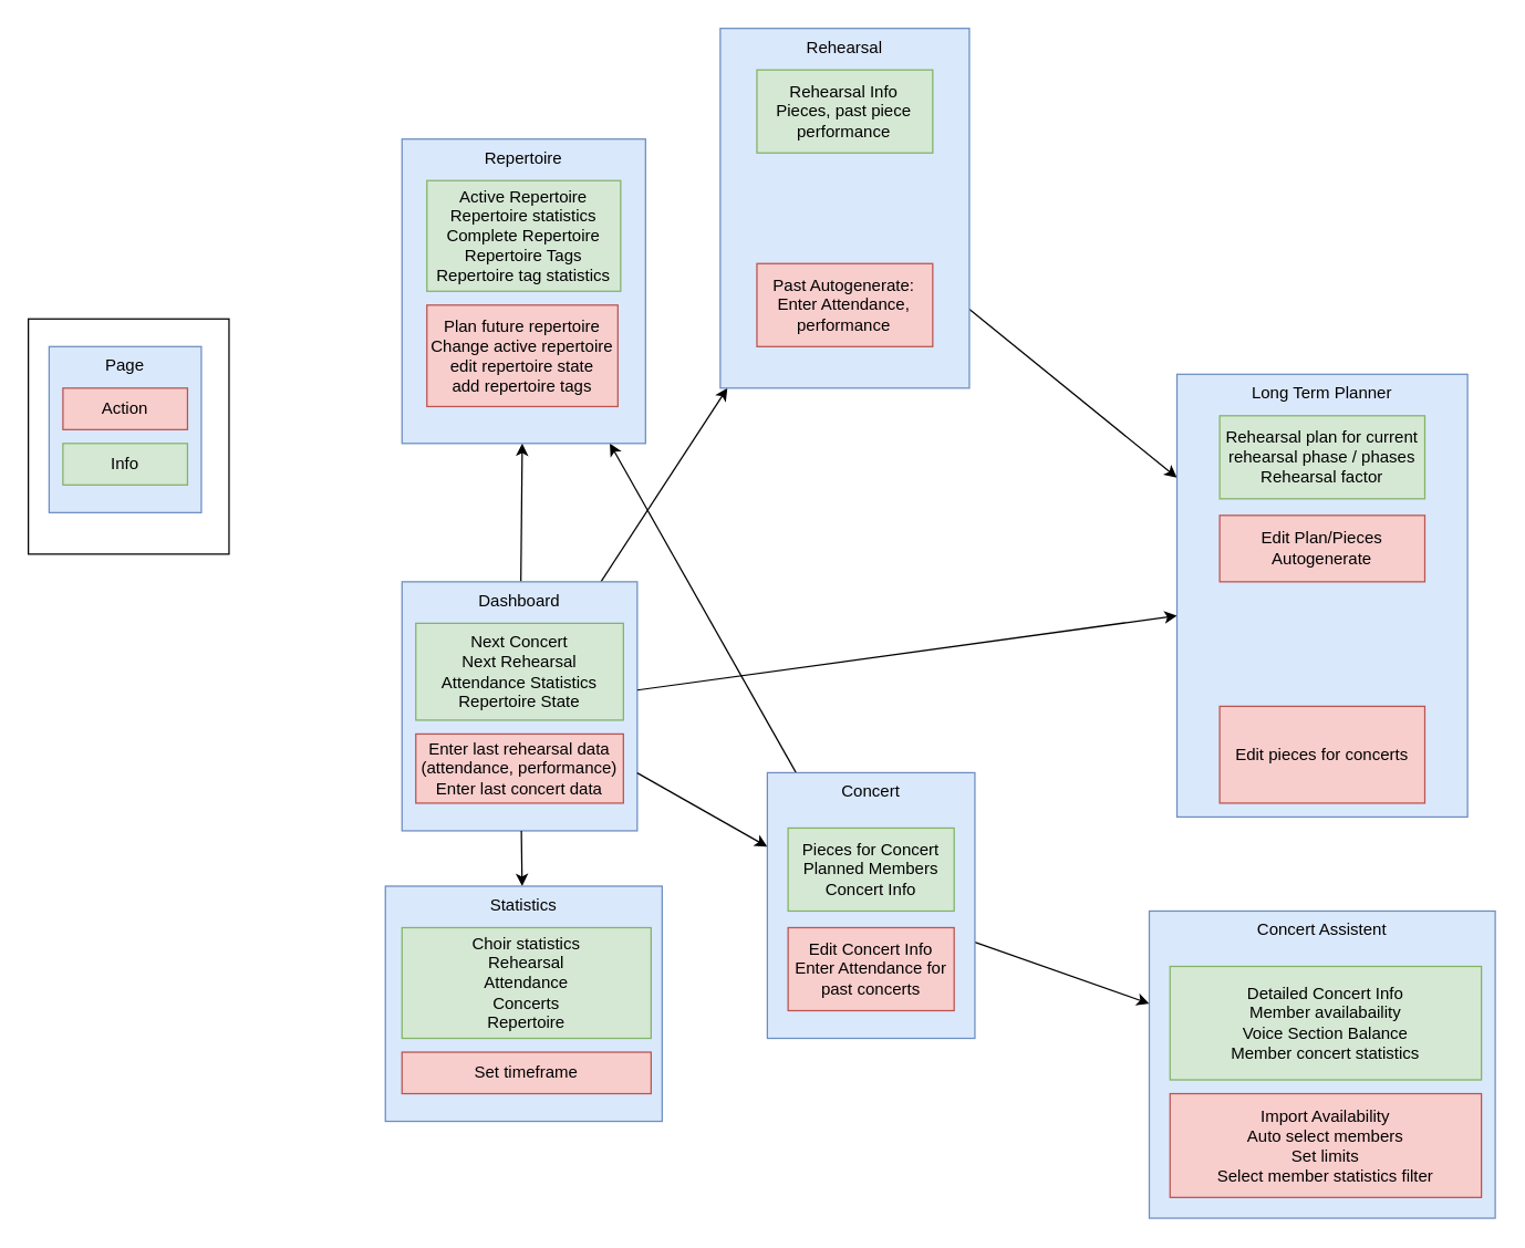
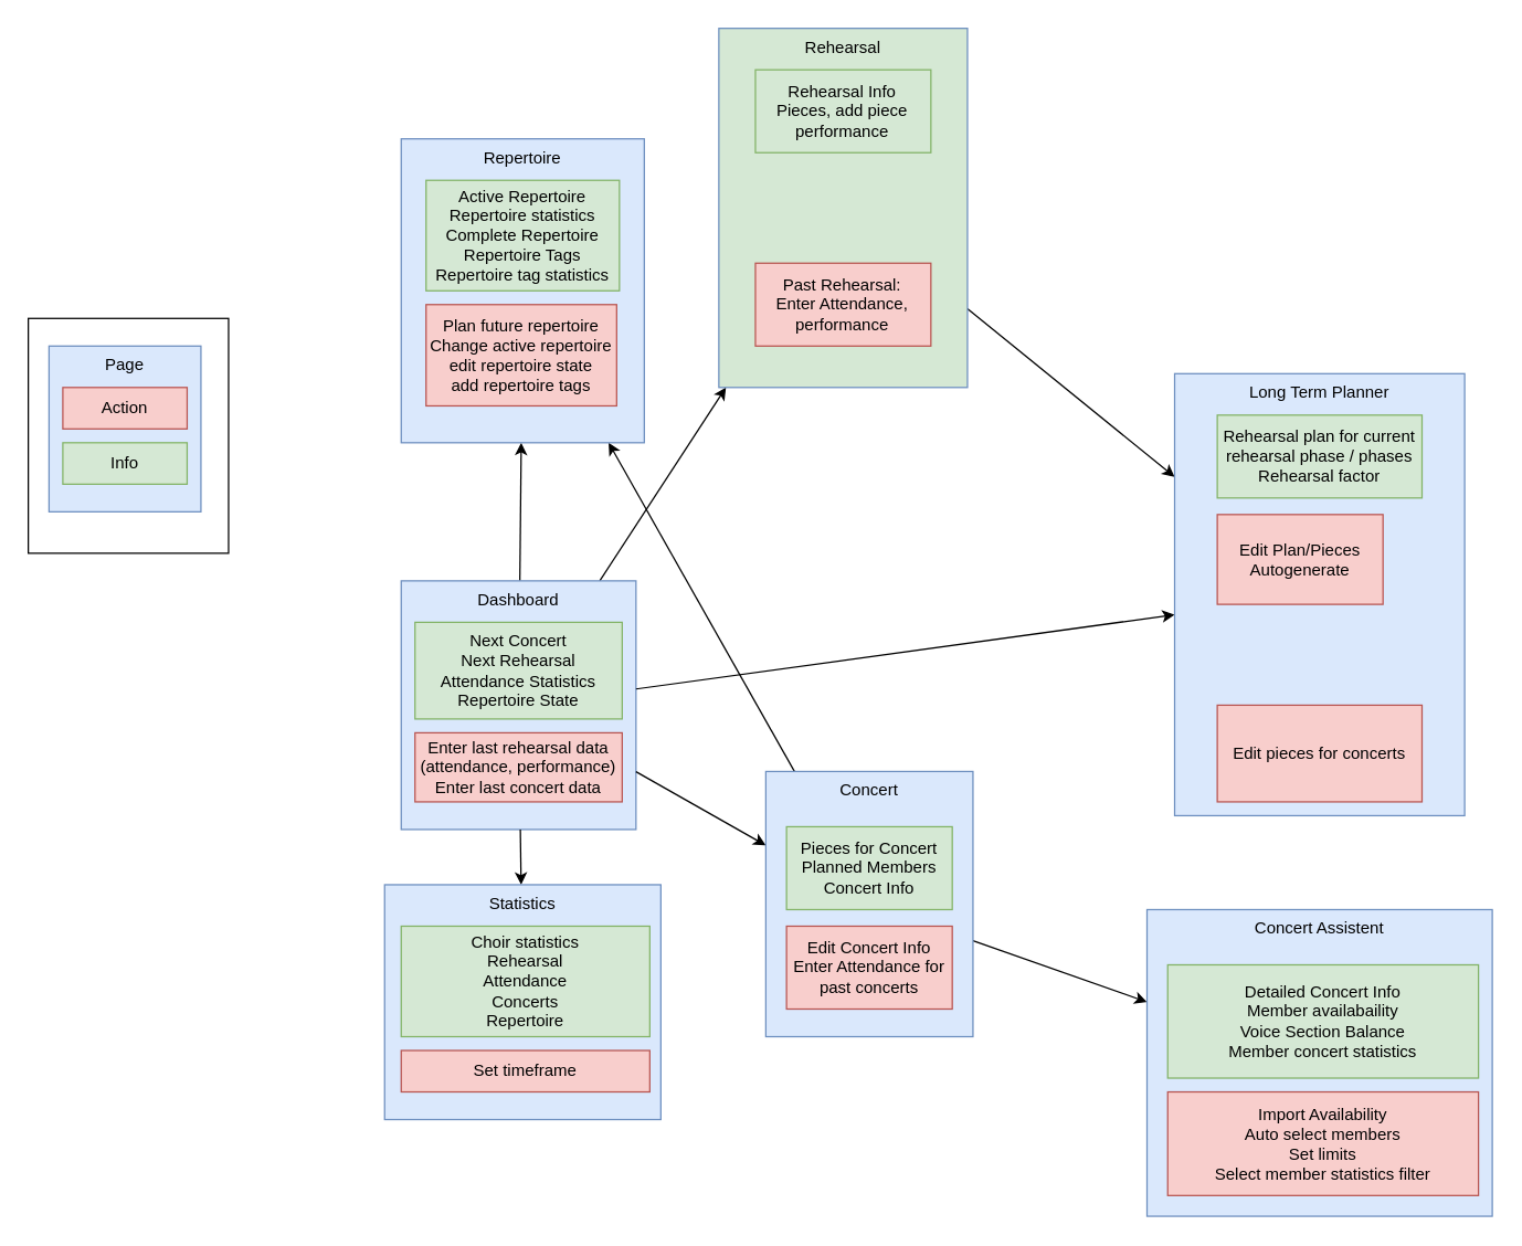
  <mxCell id="0" />
  <mxCell id="1" parent="0" />
  <mxCell id="2" style="rounded=0;orthogonalLoop=1;jettySize=auto;html=1;" edge="1" parent="1" source="6" target="23"><mxGeometry relative="1" as="geometry" /></mxCell>
  <mxCell id="3" style="rounded=0;orthogonalLoop=1;jettySize=auto;html=1;" edge="1" parent="1" source="6" target="15"><mxGeometry relative="1" as="geometry" /></mxCell>
  <mxCell id="4" style="rounded=0;orthogonalLoop=1;jettySize=auto;html=1;" edge="1" parent="1" source="15" target="27"><mxGeometry relative="1" as="geometry" /></mxCell>
  <mxCell id="5" value="" style="group" vertex="1" connectable="0" parent="1"><mxGeometry y="420" width="170" height="180" as="geometry" x="290" /></mxCell>
  <mxCell id="6" value="Dashboard" style="rounded=0;whiteSpace=wrap;html=1;fillColor=#dae8fc;strokeColor=#6c8ebf;verticalAlign=top;" vertex="1" parent="5"><mxGeometry width="170" height="180" as="geometry" /></mxCell>
  <mxCell id="7" value="Next Concert&lt;br&gt;Next Rehearsal&lt;div&gt;Attendance Statistics&lt;/div&gt;&lt;div&gt;Repertoire State&lt;/div&gt;" style="rounded=0;whiteSpace=wrap;html=1;fillColor=#d5e8d4;strokeColor=#82b366;" vertex="1" parent="5"><mxGeometry x="10" y="30" width="150" height="70" as="geometry" /></mxCell>
  <mxCell id="8" value="Enter last rehearsal data (attendance, performance)&lt;div&gt;Enter last concert data&lt;/div&gt;" style="rounded=0;whiteSpace=wrap;html=1;fillColor=#f8cecc;strokeColor=#b85450;" vertex="1" parent="5"><mxGeometry x="10" y="110" width="150" height="50" as="geometry" /></mxCell>
  <mxCell id="9" value="" style="group" vertex="1" connectable="0" parent="1"><mxGeometry x="20" y="230" width="145" height="170" as="geometry" /></mxCell>
  <mxCell id="10" value="" style="rounded=0;whiteSpace=wrap;html=1;" vertex="1" parent="9"><mxGeometry width="145" height="170" as="geometry" /></mxCell>
  <mxCell id="11" value="Page" style="rounded=0;whiteSpace=wrap;html=1;fillColor=#dae8fc;strokeColor=#6c8ebf;verticalAlign=top;" vertex="1" parent="9"><mxGeometry x="15" y="20" width="110" height="120" as="geometry" /></mxCell>
  <mxCell id="12" value="Action" style="rounded=0;whiteSpace=wrap;html=1;fillColor=#f8cecc;strokeColor=#b85450;" vertex="1" parent="9"><mxGeometry x="25" y="50" width="90" height="30" as="geometry" /></mxCell>
  <mxCell id="13" value="Info" style="rounded=0;whiteSpace=wrap;html=1;fillColor=#d5e8d4;strokeColor=#82b366;" vertex="1" parent="9"><mxGeometry x="25" y="90" width="90" height="30" as="geometry" /></mxCell>
  <mxCell id="14" value="" style="group" vertex="1" connectable="0" parent="1"><mxGeometry x="520" y="20" width="180" height="260" as="geometry" /></mxCell>
- <mxCell id="15" value="Rehearsal" style="rounded=0;whiteSpace=wrap;html=1;fillColor=#dae8fc;strokeColor=#6c8ebf;verticalAlign=top;" vertex="1" parent="14"><mxGeometry width="180" height="260" as="geometry" /></mxCell>
- <mxCell id="16" value="Rehearsal Info&lt;div&gt;Pieces, past piece performance&lt;/div&gt;" style="rounded=0;whiteSpace=wrap;html=1;fillColor=#d5e8d4;strokeColor=#82b366;" vertex="1" parent="14"><mxGeometry x="26.471" y="30.0" width="127.059" height="60.0" as="geometry" /></mxCell>
- <mxCell id="17" value="Past Autogenerate:&lt;br&gt;Enter Attendance, performance" style="rounded=0;whiteSpace=wrap;html=1;fillColor=#f8cecc;strokeColor=#b85450;" vertex="1" parent="14"><mxGeometry x="26.471" y="170.0" width="127.059" height="60.0" as="geometry" /></mxCell>
+ <mxCell id="15" value="Rehearsal" style="rounded=0;whiteSpace=wrap;html=1;fillColor=#d5e8d4;strokeColor=#6c8ebf;verticalAlign=top;" vertex="1" parent="14"><mxGeometry width="180" height="260" as="geometry" /></mxCell>
+ <mxCell id="16" value="Rehearsal Info&lt;div&gt;Pieces, add piece performance&lt;/div&gt;" style="rounded=0;whiteSpace=wrap;html=1;fillColor=#d5e8d4;strokeColor=#82b366;" vertex="1" parent="14"><mxGeometry x="26.471" y="30.0" width="127.059" height="60.0" as="geometry" /></mxCell>
+ <mxCell id="17" value="Past Rehearsal:&lt;br&gt;Enter Attendance, performance" style="rounded=0;whiteSpace=wrap;html=1;fillColor=#f8cecc;strokeColor=#b85450;" vertex="1" parent="14"><mxGeometry x="26.471" y="170.0" width="127.059" height="60.0" as="geometry" /></mxCell>
  <mxCell id="18" style="rounded=0;orthogonalLoop=1;jettySize=auto;html=1;" edge="1" parent="1" source="32" target="23"><mxGeometry relative="1" as="geometry" /></mxCell>
  <mxCell id="19" style="rounded=0;orthogonalLoop=1;jettySize=auto;html=1;" edge="1" parent="1" source="32" target="36"><mxGeometry relative="1" as="geometry" /></mxCell>
  <mxCell id="20" style="rounded=0;orthogonalLoop=1;jettySize=auto;html=1;" edge="1" parent="1" source="6" target="32"><mxGeometry relative="1" as="geometry" /></mxCell>
  <mxCell id="21" style="rounded=0;orthogonalLoop=1;jettySize=auto;html=1;" edge="1" parent="1" source="6" target="27"><mxGeometry relative="1" as="geometry" /></mxCell>
  <mxCell id="22" value="" style="group" vertex="1" connectable="0" parent="1"><mxGeometry y="100" width="176" height="220.0" as="geometry" x="290" /></mxCell>
  <mxCell id="23" value="Repertoire" style="rounded=0;whiteSpace=wrap;html=1;fillColor=#dae8fc;strokeColor=#6c8ebf;verticalAlign=top;" vertex="1" parent="22"><mxGeometry width="176" height="220.0" as="geometry" /></mxCell>
  <mxCell id="24" value="Active Repertoire&lt;div&gt;Repertoire statistics&lt;/div&gt;&lt;div&gt;Complete Repertoire&lt;/div&gt;&lt;div&gt;Repertoire Tags&lt;/div&gt;&lt;div&gt;Repertoire tag statistics&lt;/div&gt;" style="rounded=0;whiteSpace=wrap;html=1;fillColor=#d5e8d4;strokeColor=#82b366;" vertex="1" parent="22"><mxGeometry x="18" y="30" width="140" height="80" as="geometry" /></mxCell>
  <mxCell id="25" value="Plan future repertoire&lt;div&gt;Change active repertoire&lt;/div&gt;&lt;div&gt;edit repertoire state&lt;/div&gt;&lt;div&gt;add repertoire tags&lt;/div&gt;" style="rounded=0;whiteSpace=wrap;html=1;fillColor=#f8cecc;strokeColor=#b85450;" vertex="1" parent="22"><mxGeometry x="18" y="120" width="138" height="73.333" as="geometry" /></mxCell>
  <mxCell id="26" value="" style="group" vertex="1" connectable="0" parent="1"><mxGeometry x="850" y="270" width="210" height="320" as="geometry" /></mxCell>
  <mxCell id="27" value="Long Term Planner" style="rounded=0;whiteSpace=wrap;html=1;fillColor=#dae8fc;strokeColor=#6c8ebf;verticalAlign=top;" vertex="1" parent="26"><mxGeometry width="210" height="320" as="geometry" /></mxCell>
  <mxCell id="28" value="Rehearsal plan for current rehearsal phase / phases&lt;div&gt;Rehearsal factor&lt;/div&gt;" style="rounded=0;whiteSpace=wrap;html=1;fillColor=#d5e8d4;strokeColor=#82b366;" vertex="1" parent="26"><mxGeometry x="30.88" y="30" width="148.24" height="60" as="geometry" /></mxCell>
  <mxCell id="29" value="Edit pieces for concerts&lt;div&gt;&lt;/div&gt;" style="rounded=0;whiteSpace=wrap;html=1;fillColor=#f8cecc;strokeColor=#b85450;" vertex="1" parent="26"><mxGeometry x="30.88" y="240" width="148.24" height="70" as="geometry" /></mxCell>
- <mxCell id="30" value="&lt;div&gt;Edit Plan/Pieces&lt;/div&gt;Autogenerate" style="rounded=0;whiteSpace=wrap;html=1;fillColor=#f8cecc;strokeColor=#b85450;" vertex="1" parent="26"><mxGeometry x="30.88" y="102" width="148.24" height="48" as="geometry" /></mxCell>
+ <mxCell id="30" value="&lt;div&gt;Edit Plan/Pieces&lt;/div&gt;Autogenerate" style="rounded=0;whiteSpace=wrap;html=1;fillColor=#f8cecc;strokeColor=#b85450;" vertex="1" parent="26"><mxGeometry x="30.88" y="102" width="120" height="65" as="geometry" /></mxCell>
  <mxCell id="31" value="" style="group" vertex="1" connectable="0" parent="1"><mxGeometry x="554" y="558" width="150" height="192" as="geometry" /></mxCell>
  <mxCell id="32" value="Concert" style="rounded=0;whiteSpace=wrap;html=1;fillColor=#dae8fc;strokeColor=#6c8ebf;verticalAlign=top;" vertex="1" parent="31"><mxGeometry width="150" height="192" as="geometry" /></mxCell>
  <mxCell id="33" value="Pieces for Concert&lt;div&gt;Planned Members&lt;/div&gt;&lt;div&gt;Concert Info&lt;/div&gt;" style="rounded=0;whiteSpace=wrap;html=1;fillColor=#d5e8d4;strokeColor=#82b366;" vertex="1" parent="31"><mxGeometry x="15" y="40" width="120" height="60" as="geometry" /></mxCell>
  <mxCell id="34" value="Edit Concert Info&lt;div&gt;Enter Attendance for past concerts&lt;/div&gt;" style="rounded=0;whiteSpace=wrap;html=1;fillColor=#f8cecc;strokeColor=#b85450;" vertex="1" parent="31"><mxGeometry x="15" y="112" width="120" height="60" as="geometry" /></mxCell>
  <mxCell id="35" value="" style="group" vertex="1" connectable="0" parent="1"><mxGeometry x="830" y="658" width="250" height="222" as="geometry" /></mxCell>
  <mxCell id="36" value="Concert Assistent" style="rounded=0;whiteSpace=wrap;html=1;fillColor=#dae8fc;strokeColor=#6c8ebf;verticalAlign=top;" vertex="1" parent="35"><mxGeometry width="250" height="222" as="geometry" /></mxCell>
  <mxCell id="37" value="Detailed Concert Info&lt;div&gt;Member availabaility&lt;/div&gt;&lt;div&gt;Voice Section Balance&lt;/div&gt;&lt;div&gt;Member concert statistics&lt;/div&gt;" style="rounded=0;whiteSpace=wrap;html=1;fillColor=#d5e8d4;strokeColor=#82b366;" vertex="1" parent="35"><mxGeometry x="15" y="40" width="225" height="82" as="geometry" /></mxCell>
  <mxCell id="38" value="Import Availability&lt;div&gt;Auto select members&lt;/div&gt;&lt;div&gt;Set limits&lt;/div&gt;&lt;div&gt;Select member statistics filter&lt;/div&gt;" style="rounded=0;whiteSpace=wrap;html=1;fillColor=#f8cecc;strokeColor=#b85450;" vertex="1" parent="35"><mxGeometry x="15" y="132" width="225" height="75" as="geometry" /></mxCell>
  <mxCell id="39" style="rounded=0;orthogonalLoop=1;jettySize=auto;html=1;" edge="1" parent="1" source="6" target="41"><mxGeometry relative="1" as="geometry" /></mxCell>
  <mxCell id="40" value="" style="group" vertex="1" connectable="0" parent="1"><mxGeometry x="278" y="640" width="200" height="170" as="geometry" /></mxCell>
  <mxCell id="41" value="Statistics" style="rounded=0;whiteSpace=wrap;html=1;fillColor=#dae8fc;strokeColor=#6c8ebf;verticalAlign=top;" vertex="1" parent="40"><mxGeometry width="200" height="170" as="geometry" /></mxCell>
  <mxCell id="42" value="Choir statistics&lt;div&gt;Rehearsal&lt;br&gt;&lt;div&gt;Attendance&lt;/div&gt;&lt;div&gt;Concerts&lt;/div&gt;&lt;div&gt;Repertoire&lt;/div&gt;&lt;/div&gt;" style="rounded=0;whiteSpace=wrap;html=1;fillColor=#d5e8d4;strokeColor=#82b366;" vertex="1" parent="40"><mxGeometry x="12" y="30" width="180" height="80" as="geometry" /></mxCell>
  <mxCell id="43" value="Set timeframe" style="rounded=0;whiteSpace=wrap;html=1;fillColor=#f8cecc;strokeColor=#b85450;" vertex="1" parent="40"><mxGeometry x="12" y="120" width="180" height="30" as="geometry" /></mxCell>
